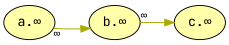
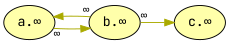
  digraph {
    fontname="JetBrains Mono"
    rankdir=LR
    node [fillcolor="#FFFFAA" fontname="JetBrains Mono" fontsize=14 style=filled]
    edge [color="#AAAA00" dir=forward fontname="JetBrains Mono" fontsize=12 labeldistance=1.5 style=solid taillabel="∞"]
    n1 [label="a.∞"]
    n2 [label="b.∞"]
    n3 [label="c.∞"]
    n1 -> n2
+   n2 -> n1
    n2 -> n3
  }
